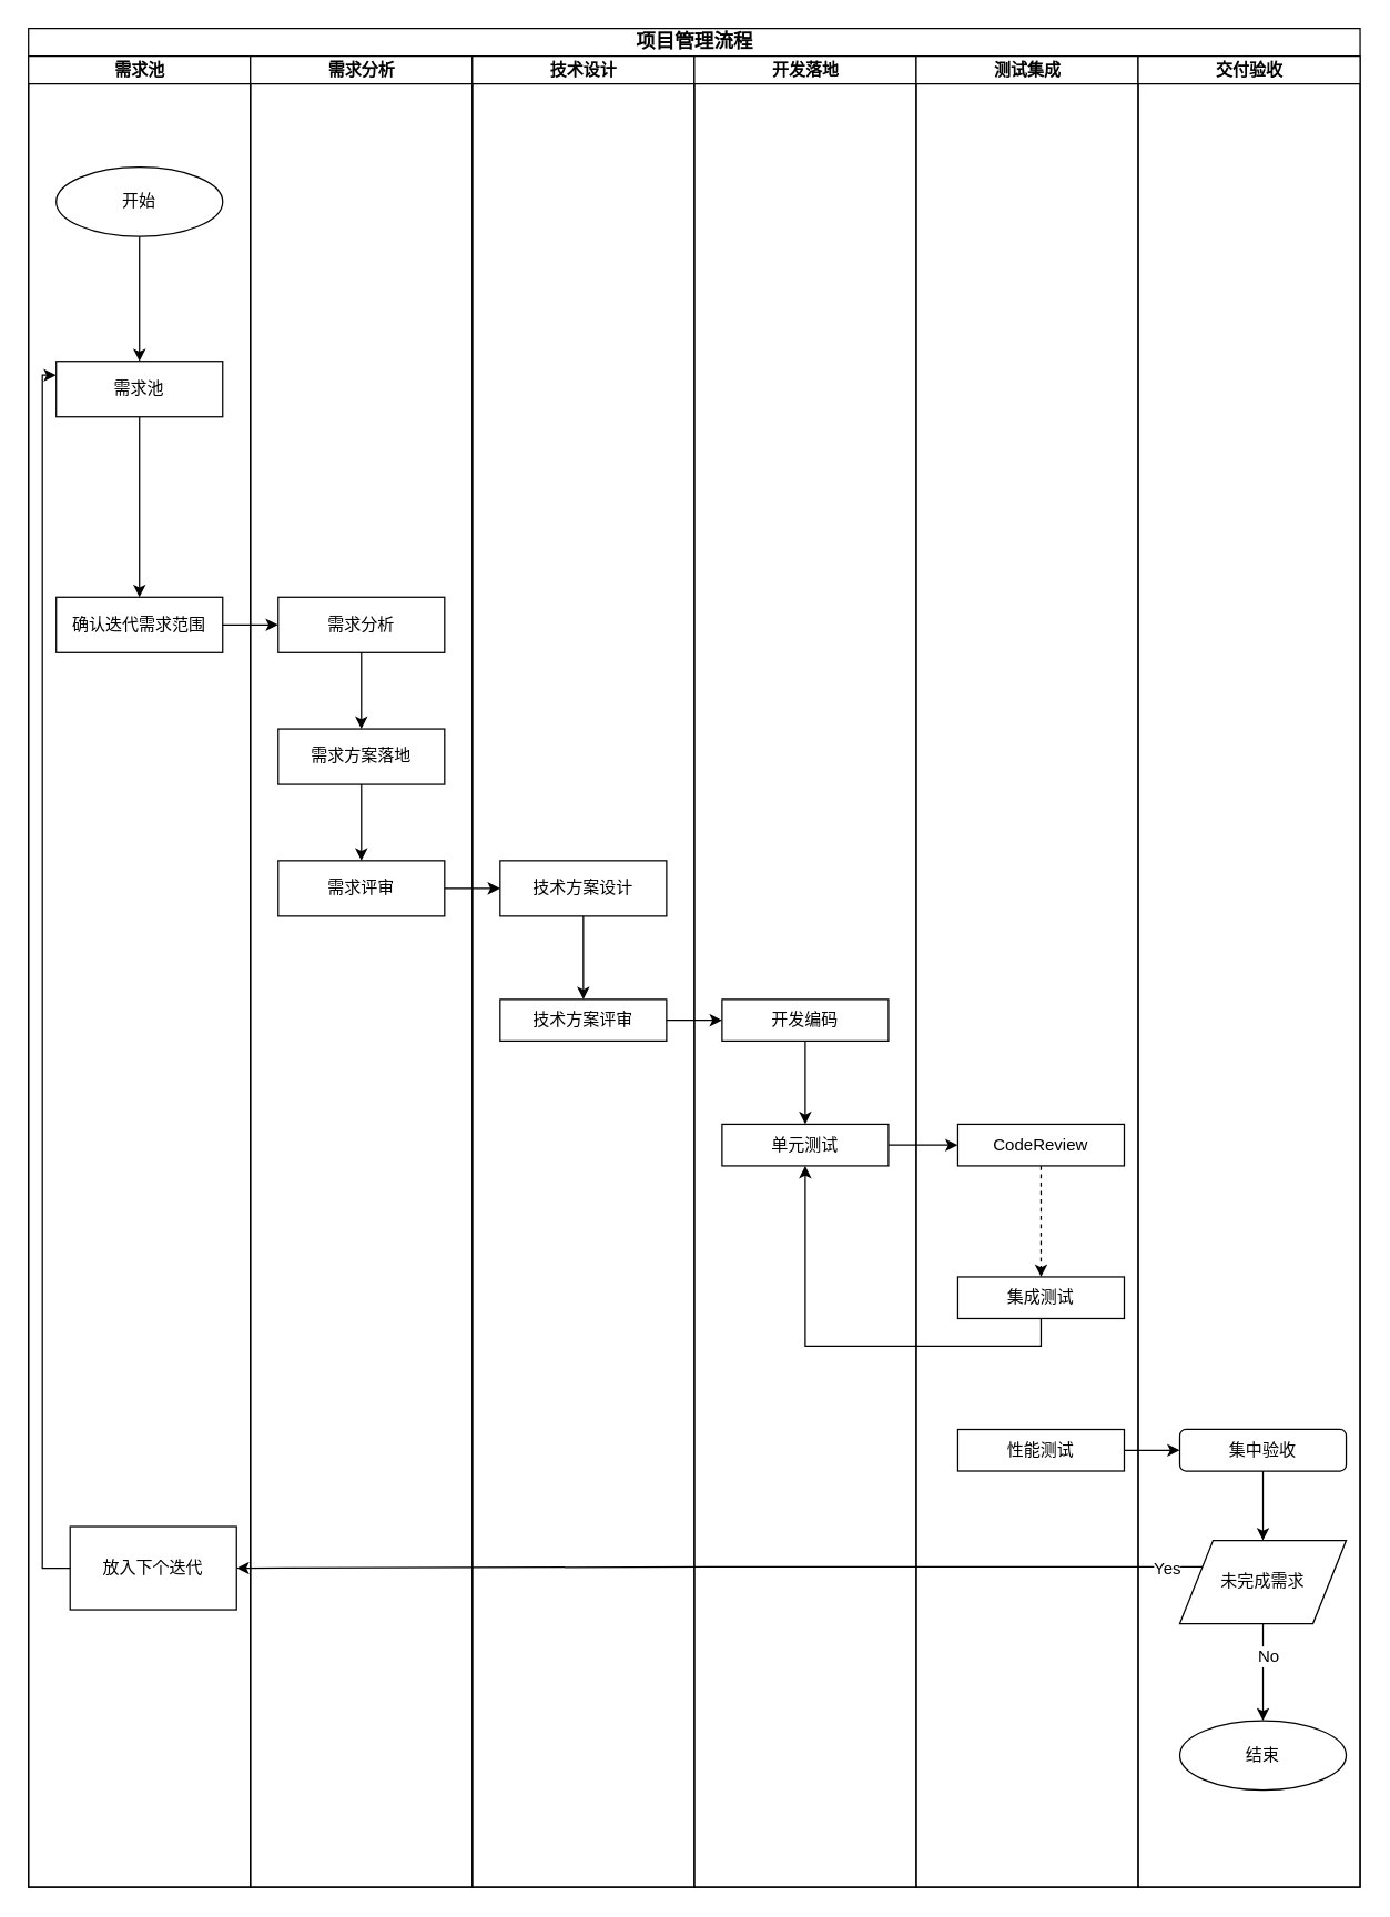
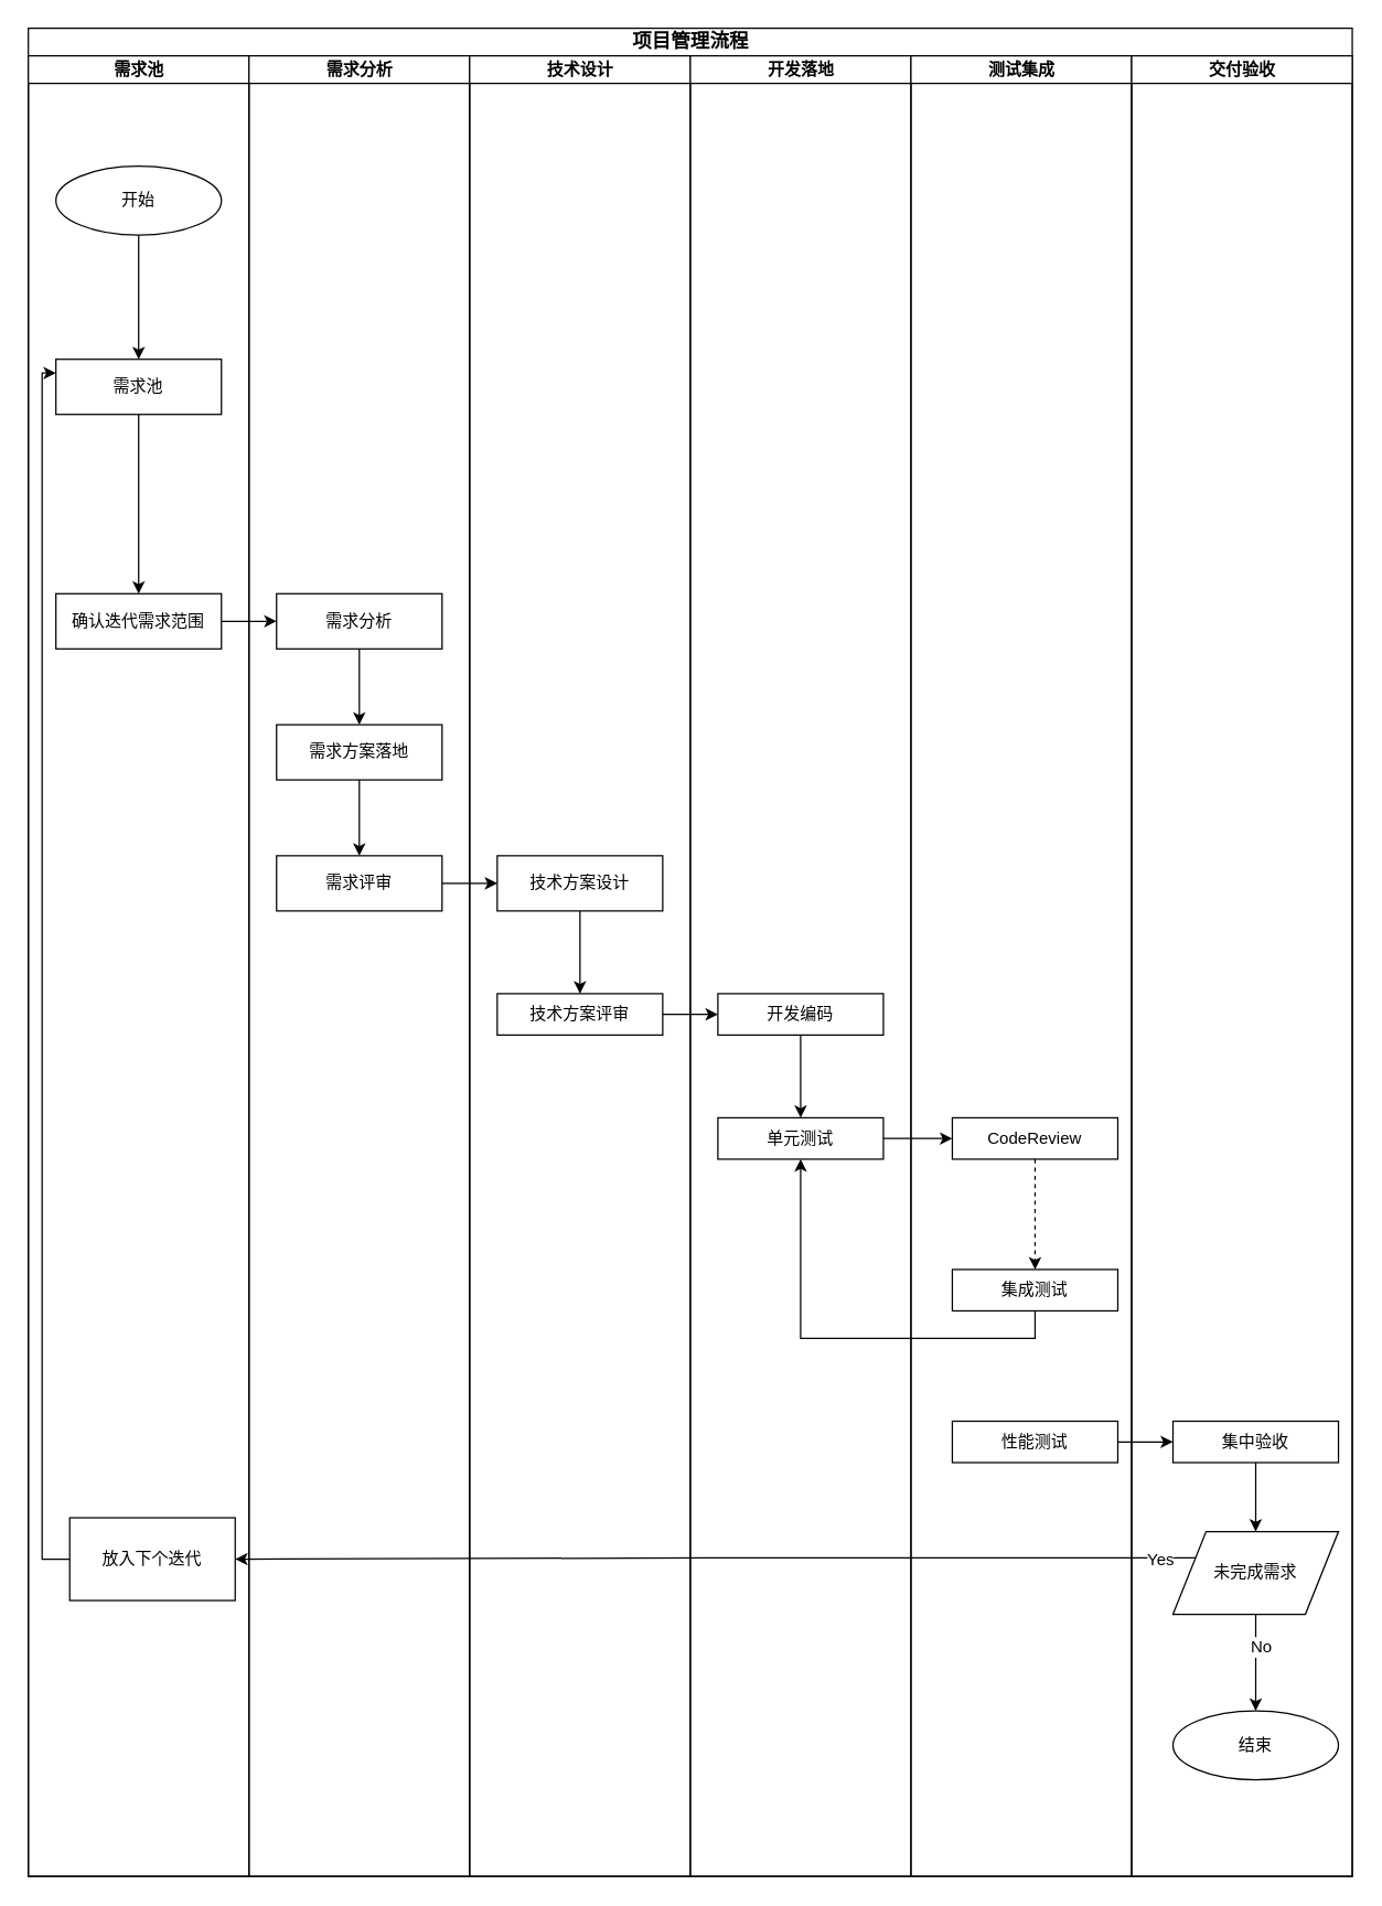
  <mxCell id="0" />
  <mxCell id="1" parent="0" />
  <mxCell id="2" value="&lt;font style=&quot;font-size: 14px&quot;&gt;项目管理流程&lt;/font&gt;" style="swimlane;html=1;childLayout=stackLayout;startSize=20;rounded=0;shadow=0;labelBackgroundColor=none;strokeWidth=1;fontFamily=Verdana;fontSize=8;align=center;" parent="1" vertex="1"><mxGeometry x="20" y="20" width="960" height="1340" as="geometry" /></mxCell>
  <mxCell id="3" value="需求池" style="swimlane;html=1;startSize=20;" parent="2" vertex="1"><mxGeometry y="20" width="160" height="1320" as="geometry" /></mxCell>
  <mxCell id="4" style="edgeStyle=orthogonalEdgeStyle;rounded=0;orthogonalLoop=1;jettySize=auto;html=1;exitX=0.5;exitY=1;exitDx=0;exitDy=0;entryX=0.5;entryY=0;entryDx=0;entryDy=0;" parent="3" source="5" target="7" edge="1"><mxGeometry relative="1" as="geometry" /></mxCell>
  <mxCell id="5" value="开始" style="ellipse;whiteSpace=wrap;html=1;" parent="3" vertex="1"><mxGeometry x="20" y="80" width="120" height="50" as="geometry" /></mxCell>
  <mxCell id="6" style="edgeStyle=orthogonalEdgeStyle;rounded=0;orthogonalLoop=1;jettySize=auto;html=1;exitX=0.5;exitY=1;exitDx=0;exitDy=0;entryX=0.5;entryY=0;entryDx=0;entryDy=0;" parent="3" source="7" target="8" edge="1"><mxGeometry relative="1" as="geometry" /></mxCell>
  <mxCell id="7" value="需求池" style="rounded=0;whiteSpace=wrap;html=1;" parent="3" vertex="1"><mxGeometry x="20" y="220" width="120" height="40" as="geometry" /></mxCell>
  <mxCell id="8" value="确认迭代需求范围" style="rounded=0;whiteSpace=wrap;html=1;" parent="3" vertex="1"><mxGeometry x="20" y="390" width="120" height="40" as="geometry" /></mxCell>
  <mxCell id="9" style="edgeStyle=orthogonalEdgeStyle;rounded=0;orthogonalLoop=1;jettySize=auto;html=1;exitX=0;exitY=0.5;exitDx=0;exitDy=0;entryX=0;entryY=0.25;entryDx=0;entryDy=0;" parent="3" source="10" target="7" edge="1"><mxGeometry relative="1" as="geometry"><Array as="points"><mxPoint x="10" y="1090" /><mxPoint x="10" y="230" /></Array></mxGeometry></mxCell>
  <mxCell id="10" value="放入下个迭代" style="rounded=0;whiteSpace=wrap;html=1;" parent="3" vertex="1"><mxGeometry x="30" y="1060" width="120" height="60" as="geometry" /></mxCell>
  <mxCell id="11" value="需求分析" style="swimlane;html=1;startSize=20;" parent="2" vertex="1"><mxGeometry x="160" y="20" width="160" height="1320" as="geometry" /></mxCell>
  <mxCell id="12" style="edgeStyle=orthogonalEdgeStyle;rounded=0;orthogonalLoop=1;jettySize=auto;html=1;exitX=0.5;exitY=1;exitDx=0;exitDy=0;entryX=0.5;entryY=0;entryDx=0;entryDy=0;" parent="11" source="13" target="16" edge="1"><mxGeometry relative="1" as="geometry" /></mxCell>
  <mxCell id="13" value="需求分析" style="rounded=0;whiteSpace=wrap;html=1;" parent="11" vertex="1"><mxGeometry x="20" y="390" width="120" height="40" as="geometry" /></mxCell>
  <mxCell id="14" value="需求评审" style="rounded=0;whiteSpace=wrap;html=1;" parent="11" vertex="1"><mxGeometry x="20" y="580" width="120" height="40" as="geometry" /></mxCell>
  <mxCell id="15" style="edgeStyle=orthogonalEdgeStyle;rounded=0;orthogonalLoop=1;jettySize=auto;html=1;exitX=0.5;exitY=1;exitDx=0;exitDy=0;" parent="11" source="16" target="14" edge="1"><mxGeometry relative="1" as="geometry" /></mxCell>
  <mxCell id="16" value="需求方案落地" style="rounded=0;whiteSpace=wrap;html=1;" parent="11" vertex="1"><mxGeometry x="20" y="485" width="120" height="40" as="geometry" /></mxCell>
  <mxCell id="17" value="技术设计" style="swimlane;html=1;startSize=20;" parent="2" vertex="1"><mxGeometry x="320" y="20" width="160" height="1320" as="geometry" /></mxCell>
  <mxCell id="18" style="edgeStyle=orthogonalEdgeStyle;rounded=0;orthogonalLoop=1;jettySize=auto;html=1;exitX=0.5;exitY=1;exitDx=0;exitDy=0;entryX=0.5;entryY=0;entryDx=0;entryDy=0;" parent="17" source="19" target="20" edge="1"><mxGeometry relative="1" as="geometry" /></mxCell>
  <mxCell id="19" value="技术方案设计" style="rounded=0;whiteSpace=wrap;html=1;" parent="17" vertex="1"><mxGeometry x="20" y="580" width="120" height="40" as="geometry" /></mxCell>
  <mxCell id="20" value="技术方案评审" style="rounded=0;whiteSpace=wrap;html=1;" parent="17" vertex="1"><mxGeometry x="20" y="680" width="120" height="30" as="geometry" /></mxCell>
  <mxCell id="21" value="开发落地" style="swimlane;html=1;startSize=20;" parent="2" vertex="1"><mxGeometry x="480" y="20" width="160" height="1320" as="geometry" /></mxCell>
  <mxCell id="22" value="开发编码" style="rounded=0;whiteSpace=wrap;html=1;" parent="21" vertex="1"><mxGeometry x="20" y="680" width="120" height="30" as="geometry" /></mxCell>
  <mxCell id="23" value="单元测试" style="rounded=0;whiteSpace=wrap;html=1;" parent="21" vertex="1"><mxGeometry x="20" y="770" width="120" height="30" as="geometry" /></mxCell>
  <mxCell id="24" value="测试集成" style="swimlane;html=1;startSize=20;" parent="2" vertex="1"><mxGeometry x="640" y="20" width="160" height="1320" as="geometry" /></mxCell>
  <mxCell id="25" style="edgeStyle=orthogonalEdgeStyle;rounded=1;html=1;labelBackgroundColor=none;startArrow=none;startFill=0;startSize=5;endArrow=classicThin;endFill=1;endSize=5;jettySize=auto;orthogonalLoop=1;strokeWidth=1;fontFamily=Verdana;fontSize=8" parent="24" edge="1"><mxGeometry relative="1" as="geometry"><mxPoint x="80" y="460" as="sourcePoint" /></mxGeometry></mxCell>
  <mxCell id="26" value="" style="edgeStyle=orthogonalEdgeStyle;rounded=0;orthogonalLoop=1;jettySize=auto;html=1;dashed=1;" parent="24" source="27" target="29" edge="1"><mxGeometry relative="1" as="geometry" /></mxCell>
  <mxCell id="27" value="CodeReview" style="rounded=0;whiteSpace=wrap;html=1;" parent="24" vertex="1"><mxGeometry x="30" y="770" width="120" height="30" as="geometry" /></mxCell>
  <mxCell id="28" style="edgeStyle=orthogonalEdgeStyle;rounded=0;orthogonalLoop=1;jettySize=auto;html=1;exitX=0.5;exitY=1;exitDx=0;exitDy=0;" parent="24" source="29" target="23" edge="1"><mxGeometry relative="1" as="geometry" /></mxCell>
  <mxCell id="29" value="集成测试" style="rounded=0;whiteSpace=wrap;html=1;" parent="24" vertex="1"><mxGeometry x="30" y="880" width="120" height="30" as="geometry" /></mxCell>
  <mxCell id="30" value="性能测试" style="rounded=0;whiteSpace=wrap;html=1;" parent="24" vertex="1"><mxGeometry x="30" y="990" width="120" height="30" as="geometry" /></mxCell>
  <mxCell id="31" value="交付验收" style="swimlane;html=1;startSize=20;" parent="2" vertex="1"><mxGeometry x="800" y="20" width="160" height="1320" as="geometry" /></mxCell>
  <mxCell id="32" style="edgeStyle=orthogonalEdgeStyle;rounded=0;orthogonalLoop=1;jettySize=auto;html=1;exitX=0.5;exitY=1;exitDx=0;exitDy=0;entryX=0.5;entryY=0;entryDx=0;entryDy=0;" parent="31" source="33" edge="1"><mxGeometry relative="1" as="geometry"><mxPoint x="90" y="1070" as="targetPoint" /></mxGeometry></mxCell>
- <mxCell id="33" value="集中验收" style="whiteSpace=wrap;html=1;rounded=1;" parent="31" vertex="1"><mxGeometry x="30" y="990" width="120" height="30" as="geometry" /></mxCell>
+ <mxCell id="33" value="集中验收" style="rounded=0;whiteSpace=wrap;html=1;" parent="31" vertex="1"><mxGeometry x="30" y="990" width="120" height="30" as="geometry" /></mxCell>
  <mxCell id="34" value="未完成需求" style="shape=parallelogram;perimeter=parallelogramPerimeter;whiteSpace=wrap;html=1;" parent="31" vertex="1"><mxGeometry x="30" y="1070" width="120" height="60" as="geometry" /></mxCell>
  <mxCell id="35" value="结束" style="ellipse;whiteSpace=wrap;html=1;" parent="31" vertex="1"><mxGeometry x="30" y="1200" width="120" height="50" as="geometry" /></mxCell>
  <mxCell id="36" style="edgeStyle=orthogonalEdgeStyle;rounded=0;orthogonalLoop=1;jettySize=auto;html=1;exitX=1;exitY=0.5;exitDx=0;exitDy=0;entryX=0;entryY=0.5;entryDx=0;entryDy=0;" parent="2" source="14" target="19" edge="1"><mxGeometry relative="1" as="geometry" /></mxCell>
  <mxCell id="37" style="edgeStyle=orthogonalEdgeStyle;rounded=0;orthogonalLoop=1;jettySize=auto;html=1;exitX=1;exitY=0.5;exitDx=0;exitDy=0;entryX=0;entryY=0.5;entryDx=0;entryDy=0;" parent="2" source="20" target="22" edge="1"><mxGeometry relative="1" as="geometry" /></mxCell>
  <mxCell id="38" style="edgeStyle=orthogonalEdgeStyle;rounded=0;orthogonalLoop=1;jettySize=auto;html=1;exitX=1;exitY=0.5;exitDx=0;exitDy=0;entryX=0;entryY=0.5;entryDx=0;entryDy=0;" parent="2" source="23" target="27" edge="1"><mxGeometry relative="1" as="geometry" /></mxCell>
  <mxCell id="39" style="edgeStyle=orthogonalEdgeStyle;rounded=0;orthogonalLoop=1;jettySize=auto;html=1;exitX=1;exitY=0.5;exitDx=0;exitDy=0;entryX=0;entryY=0.5;entryDx=0;entryDy=0;" parent="2" source="30" target="33" edge="1"><mxGeometry relative="1" as="geometry" /></mxCell>
  <mxCell id="40" style="edgeStyle=orthogonalEdgeStyle;rounded=0;orthogonalLoop=1;jettySize=auto;html=1;exitX=0;exitY=0.25;exitDx=0;exitDy=0;entryX=1;entryY=0.5;entryDx=0;entryDy=0;" parent="2" source="34" target="10" edge="1"><mxGeometry relative="1" as="geometry" /></mxCell>
  <mxCell id="41" value="Yes" style="text;html=1;resizable=0;points=[];align=center;verticalAlign=middle;labelBackgroundColor=#ffffff;" parent="40" vertex="1" connectable="0"><mxGeometry x="0.024" y="326" relative="1" as="geometry"><mxPoint x="330" y="-326" as="offset" /></mxGeometry></mxCell>
  <mxCell id="42" style="edgeStyle=orthogonalEdgeStyle;rounded=0;orthogonalLoop=1;jettySize=auto;html=1;exitX=1;exitY=0.5;exitDx=0;exitDy=0;entryX=0;entryY=0.5;entryDx=0;entryDy=0;" parent="2" source="8" target="13" edge="1"><mxGeometry relative="1" as="geometry" /></mxCell>
  <mxCell id="43" style="edgeStyle=orthogonalEdgeStyle;rounded=0;orthogonalLoop=1;jettySize=auto;html=1;exitX=0.5;exitY=1;exitDx=0;exitDy=0;" parent="1" source="22" edge="1"><mxGeometry relative="1" as="geometry"><mxPoint x="580" y="810" as="targetPoint" /></mxGeometry></mxCell>
  <mxCell id="44" style="edgeStyle=orthogonalEdgeStyle;rounded=0;orthogonalLoop=1;jettySize=auto;html=1;exitX=0.5;exitY=1;exitDx=0;exitDy=0;" parent="1" source="34" edge="1"><mxGeometry relative="1" as="geometry"><mxPoint x="910" y="1240" as="targetPoint" /></mxGeometry></mxCell>
  <mxCell id="45" value="No" style="text;html=1;resizable=0;points=[];align=center;verticalAlign=middle;labelBackgroundColor=#ffffff;" parent="44" vertex="1" connectable="0"><mxGeometry x="-0.343" y="3" relative="1" as="geometry"><mxPoint as="offset" /></mxGeometry></mxCell>
